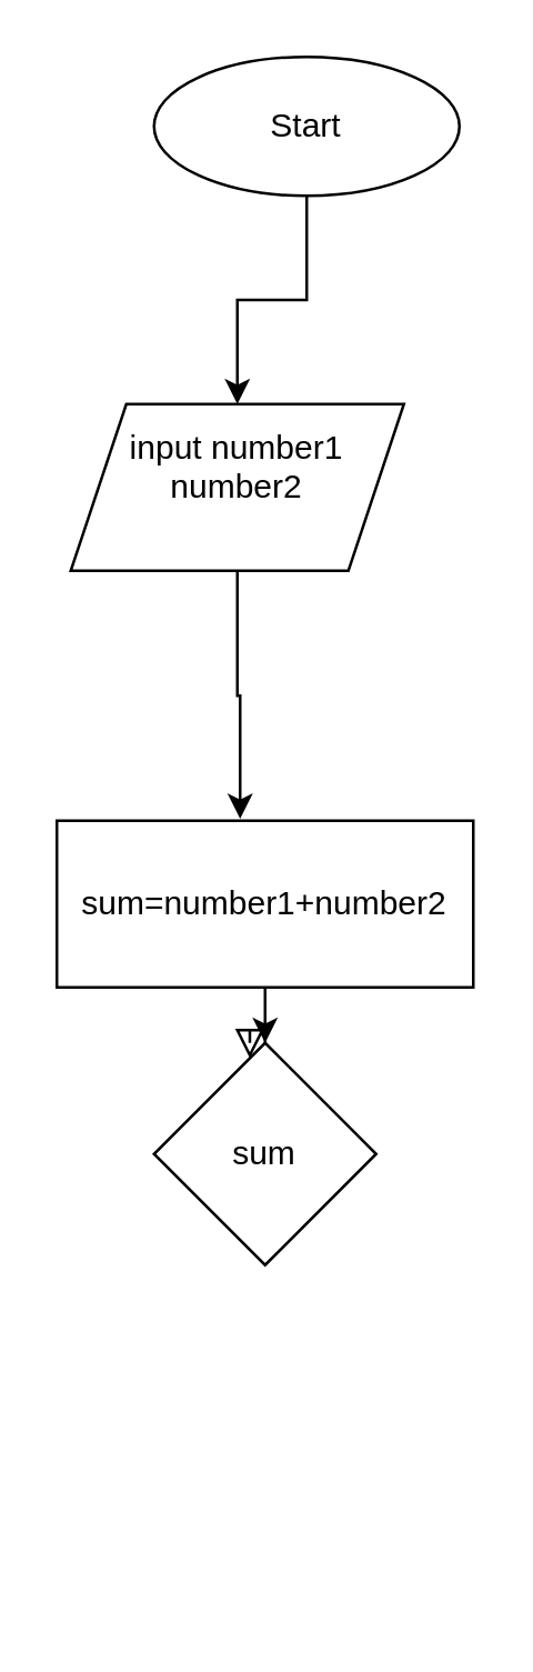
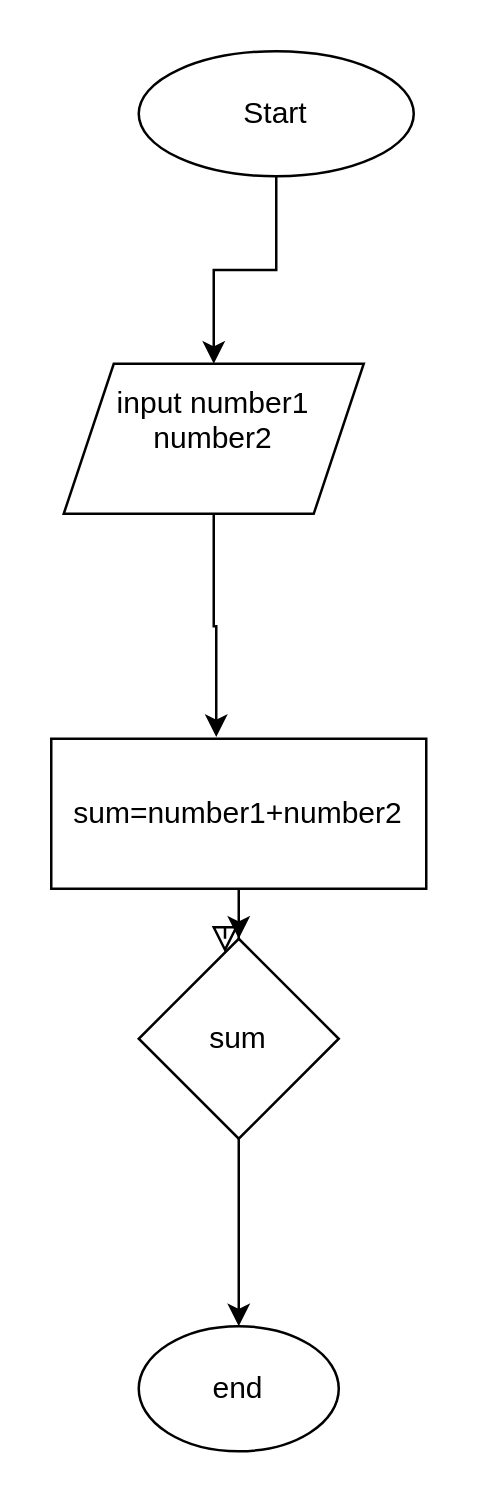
  <mxCell id="0" />
  <mxCell id="1" parent="0" />
  <mxCell id="2" value="" style="rounded=0;html=1;jettySize=auto;orthogonalLoop=1;fontSize=11;endArrow=block;endFill=0;endSize=8;strokeWidth=1;shadow=0;labelBackgroundColor=none;edgeStyle=orthogonalEdgeStyle;" parent="1" target="10" edge="1"><mxGeometry x="1" y="71" relative="1" as="geometry"><mxPoint y="4" as="offset" /><mxPoint x="89.5" y="375" as="sourcePoint" /><mxPoint x="89.5" y="435" as="targetPoint" /><Array as="points"><mxPoint x="90.5" y="375" /><mxPoint x="90.5" y="395" /><mxPoint x="89.5" y="395" /></Array></mxGeometry></mxCell>
  <mxCell id="3" value="input number1&lt;div&gt;number2&lt;br&gt;&lt;div&gt;&lt;br&gt;&lt;/div&gt;&lt;/div&gt;" style="shape=parallelogram;perimeter=parallelogramPerimeter;whiteSpace=wrap;html=1;fixedSize=1;" parent="1" vertex="1"><mxGeometry x="25" y="145" width="120" height="60" as="geometry" /></mxCell>
  <mxCell id="4" style="edgeStyle=orthogonalEdgeStyle;rounded=0;orthogonalLoop=1;jettySize=auto;html=1;entryX=0.5;entryY=0;entryDx=0;entryDy=0;" edge="1" parent="1" source="5" target="3"><mxGeometry relative="1" as="geometry" /></mxCell>
  <mxCell id="5" value="Start" style="ellipse;whiteSpace=wrap;html=1;" parent="1" vertex="1"><mxGeometry x="55" y="20" width="110" height="50" as="geometry" /></mxCell>
+ <mxCell id="6" value="end" style="ellipse;whiteSpace=wrap;html=1;rounded=1;glass=0;strokeWidth=1;shadow=0;" parent="1" vertex="1"><mxGeometry x="55" y="530" width="80" height="50" as="geometry" /></mxCell>
  <mxCell id="7" value="" style="edgeStyle=orthogonalEdgeStyle;rounded=0;orthogonalLoop=1;jettySize=auto;html=1;" parent="1" source="8" target="10" edge="1"><mxGeometry relative="1" as="geometry" /></mxCell>
  <mxCell id="8" value="sum=number1+number2" style="rounded=0;whiteSpace=wrap;html=1;" parent="1" vertex="1"><mxGeometry x="20" y="295" width="150" height="60" as="geometry" /></mxCell>
+ <mxCell id="9" value="" style="edgeStyle=orthogonalEdgeStyle;rounded=0;orthogonalLoop=1;jettySize=auto;html=1;" parent="1" source="10" target="6" edge="1"><mxGeometry relative="1" as="geometry" /></mxCell>
  <mxCell id="10" value="sum" style="rhombus;whiteSpace=wrap;html=1;" parent="1" vertex="1"><mxGeometry x="55" y="375" width="80" height="80" as="geometry" /></mxCell>
  <mxCell id="11" style="edgeStyle=orthogonalEdgeStyle;rounded=0;orthogonalLoop=1;jettySize=auto;html=1;entryX=0.44;entryY=-0.011;entryDx=0;entryDy=0;entryPerimeter=0;" edge="1" parent="1" source="3" target="8"><mxGeometry relative="1" as="geometry" /></mxCell>
